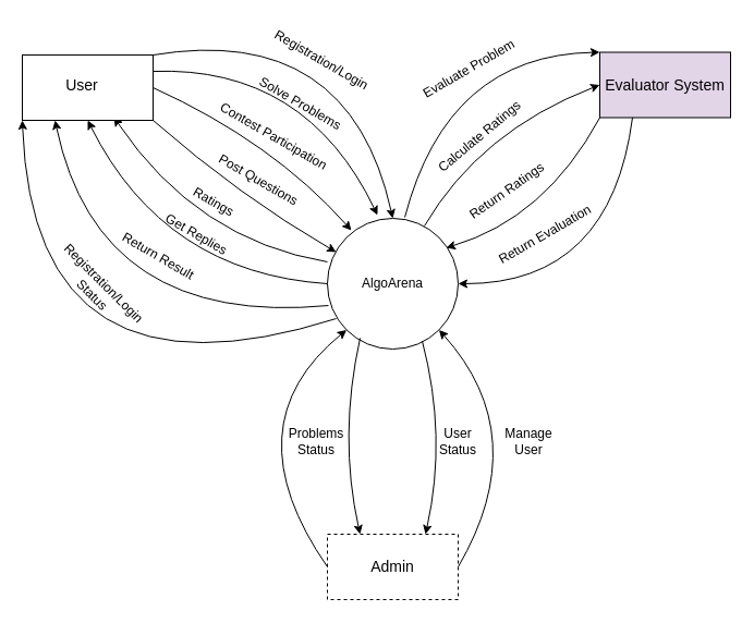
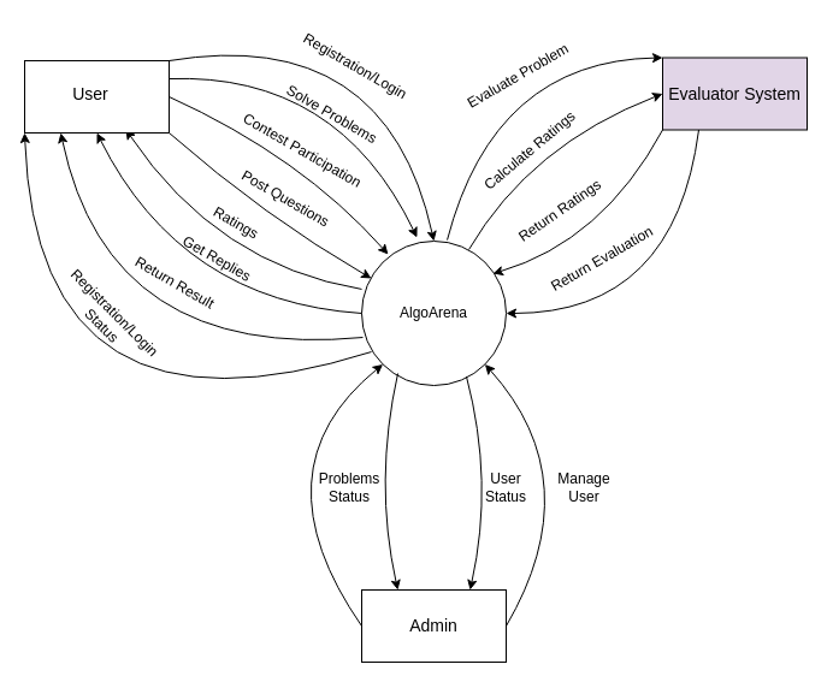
  <mxCell id="0" />
  <mxCell id="1" parent="0" />
  <mxCell id="2" value="" style="ellipse;whiteSpace=wrap;html=1;aspect=fixed;" vertex="1" parent="1"><mxGeometry x="300" y="200" width="120" height="120" as="geometry" /></mxCell>
  <mxCell id="3" value="AlgoArena" style="text;html=1;align=center;verticalAlign=middle;whiteSpace=wrap;rounded=0;" vertex="1" parent="1"><mxGeometry x="330" y="245" width="60" height="30" as="geometry" /></mxCell>
  <mxCell id="4" value="" style="endArrow=classic;html=1;rounded=0;entryX=0.5;entryY=0;entryDx=0;entryDy=0;curved=1;exitX=1;exitY=0;exitDx=0;exitDy=0;" edge="1" parent="1" source="32" target="2"><mxGeometry width="50" height="50" relative="1" as="geometry"><mxPoint x="140" y="65" as="sourcePoint" /><mxPoint x="190" y="15" as="targetPoint" /><Array as="points"><mxPoint x="320" y="20" /></Array></mxGeometry></mxCell>
  <mxCell id="5" value="Registration/Login" style="text;html=1;align=center;verticalAlign=middle;whiteSpace=wrap;rounded=0;rotation=30;" vertex="1" parent="1"><mxGeometry x="265" y="40" width="60" height="30" as="geometry" /></mxCell>
  <mxCell id="6" value="" style="endArrow=classic;html=1;rounded=0;exitX=0.067;exitY=0.767;exitDx=0;exitDy=0;exitPerimeter=0;curved=1;entryX=0;entryY=1;entryDx=0;entryDy=0;" edge="1" parent="1" source="2" target="32"><mxGeometry width="50" height="50" relative="1" as="geometry"><mxPoint x="10" y="150" as="sourcePoint" /><mxPoint x="60" y="80" as="targetPoint" /><Array as="points"><mxPoint x="30" y="380" /></Array></mxGeometry></mxCell>
  <mxCell id="7" value="Registration/Login Status" style="text;html=1;align=center;verticalAlign=middle;whiteSpace=wrap;rounded=0;rotation=45;" vertex="1" parent="1"><mxGeometry x="60" y="250" width="60" height="30" as="geometry" /></mxCell>
  <mxCell id="8" value="" style="endArrow=classic;html=1;rounded=0;entryX=0.383;entryY=-0.025;entryDx=0;entryDy=0;entryPerimeter=0;curved=1;exitX=1;exitY=0.25;exitDx=0;exitDy=0;" edge="1" parent="1" source="32" target="2"><mxGeometry width="50" height="50" relative="1" as="geometry"><mxPoint x="140" y="85" as="sourcePoint" /><mxPoint x="190" y="35" as="targetPoint" /><Array as="points"><mxPoint x="280" y="60" /></Array></mxGeometry></mxCell>
  <mxCell id="9" value="Solve Problems" style="text;html=1;align=center;verticalAlign=middle;whiteSpace=wrap;rounded=0;rotation=30;" vertex="1" parent="1"><mxGeometry x="226.34" y="80" width="98.66" height="30" as="geometry" /></mxCell>
  <mxCell id="10" value="" style="endArrow=classic;html=1;rounded=0;exitX=0.008;exitY=0.667;exitDx=0;exitDy=0;exitPerimeter=0;curved=1;entryX=0.25;entryY=1;entryDx=0;entryDy=0;" edge="1" parent="1" source="2" target="32"><mxGeometry width="50" height="50" relative="1" as="geometry"><mxPoint x="40" y="170" as="sourcePoint" /><mxPoint x="90" y="120" as="targetPoint" /><Array as="points"><mxPoint x="90" y="300" /></Array></mxGeometry></mxCell>
  <mxCell id="11" value="Return Result" style="text;html=1;align=center;verticalAlign=middle;whiteSpace=wrap;rounded=0;rotation=30;" vertex="1" parent="1"><mxGeometry x="100" y="220" width="90" height="30" as="geometry" /></mxCell>
  <mxCell id="12" value="" style="endArrow=classic;html=1;rounded=0;entryX=0;entryY=0;entryDx=0;entryDy=0;curved=1;exitX=0.592;exitY=-0.008;exitDx=0;exitDy=0;exitPerimeter=0;" edge="1" parent="1" source="2" target="34"><mxGeometry width="50" height="50" relative="1" as="geometry"><mxPoint x="380" y="200" as="sourcePoint" /><mxPoint x="540" y="80" as="targetPoint" /><Array as="points"><mxPoint x="410" y="50" /></Array></mxGeometry></mxCell>
  <mxCell id="13" value="" style="endArrow=classic;html=1;rounded=0;entryX=1;entryY=0.5;entryDx=0;entryDy=0;curved=1;exitX=0.25;exitY=1;exitDx=0;exitDy=0;" edge="1" parent="1" source="34" target="2"><mxGeometry width="50" height="50" relative="1" as="geometry"><mxPoint x="570" y="120" as="sourcePoint" /><mxPoint x="620" y="70" as="targetPoint" /><Array as="points"><mxPoint x="560" y="260" /></Array></mxGeometry></mxCell>
  <mxCell id="14" value="Evaluate Problem" style="text;html=1;align=center;verticalAlign=middle;whiteSpace=wrap;rounded=0;rotation=-30;" vertex="1" parent="1"><mxGeometry x="380" y="47.5" width="100" height="30" as="geometry" /></mxCell>
  <mxCell id="15" value="Return Evaluation" style="text;html=1;align=center;verticalAlign=middle;whiteSpace=wrap;rounded=0;rotation=-30;" vertex="1" parent="1"><mxGeometry x="450" y="200" width="100" height="30" as="geometry" /></mxCell>
  <mxCell id="16" value="" style="endArrow=classic;html=1;rounded=0;entryX=0.183;entryY=0.092;entryDx=0;entryDy=0;entryPerimeter=0;curved=1;exitX=1;exitY=0.5;exitDx=0;exitDy=0;" edge="1" parent="1" source="32" target="2"><mxGeometry width="50" height="50" relative="1" as="geometry"><mxPoint x="136" y="97.04" as="sourcePoint" /><mxPoint x="316.04" y="206.96" as="targetPoint" /><Array as="points"><mxPoint x="250" y="130" /></Array></mxGeometry></mxCell>
  <mxCell id="17" value="Contest Participation" style="text;html=1;align=center;verticalAlign=middle;whiteSpace=wrap;rounded=0;rotation=30;" vertex="1" parent="1"><mxGeometry x="191.87" y="110" width="117.99" height="30" as="geometry" /></mxCell>
  <mxCell id="18" value="" style="endArrow=classic;html=1;rounded=0;entryX=0.067;entryY=0.258;entryDx=0;entryDy=0;entryPerimeter=0;curved=1;exitX=1;exitY=1;exitDx=0;exitDy=0;" edge="1" parent="1" source="32" target="2"><mxGeometry width="50" height="50" relative="1" as="geometry"><mxPoint x="130" y="110" as="sourcePoint" /><mxPoint x="180" y="60" as="targetPoint" /><Array as="points"><mxPoint x="220" y="180" /></Array></mxGeometry></mxCell>
  <mxCell id="19" value="Post Questions" style="text;html=1;align=center;verticalAlign=middle;whiteSpace=wrap;rounded=0;rotation=30;" vertex="1" parent="1"><mxGeometry x="191.87" y="150" width="90" height="30" as="geometry" /></mxCell>
  <mxCell id="20" value="" style="endArrow=classic;html=1;rounded=0;exitX=0;exitY=0.5;exitDx=0;exitDy=0;curved=1;entryX=0.5;entryY=1;entryDx=0;entryDy=0;" edge="1" parent="1" source="2" target="32"><mxGeometry width="50" height="50" relative="1" as="geometry"><mxPoint x="290" y="260" as="sourcePoint" /><mxPoint x="100" y="120" as="targetPoint" /><Array as="points"><mxPoint x="150" y="250" /></Array></mxGeometry></mxCell>
  <mxCell id="21" value="Get Replies" style="text;html=1;align=center;verticalAlign=middle;whiteSpace=wrap;rounded=0;rotation=30;" vertex="1" parent="1"><mxGeometry x="140" y="200" width="80" height="30" as="geometry" /></mxCell>
  <mxCell id="22" value="" style="endArrow=classic;html=1;rounded=0;exitX=0;exitY=0.333;exitDx=0;exitDy=0;exitPerimeter=0;entryX=0.7;entryY=0.95;entryDx=0;entryDy=0;entryPerimeter=0;curved=1;" edge="1" parent="1" source="2" target="32"><mxGeometry width="50" height="50" relative="1" as="geometry"><mxPoint x="75" y="160" as="sourcePoint" /><mxPoint x="118" y="116" as="targetPoint" /><Array as="points"><mxPoint x="180" y="220" /></Array></mxGeometry></mxCell>
  <mxCell id="23" value="Ratings" style="text;html=1;align=center;verticalAlign=middle;whiteSpace=wrap;rounded=0;rotation=30;" vertex="1" parent="1"><mxGeometry x="165.61" y="170" width="60" height="30" as="geometry" /></mxCell>
  <mxCell id="24" value="" style="endArrow=classic;html=1;rounded=0;curved=1;entryX=0;entryY=0.5;entryDx=0;entryDy=0;exitX=0.742;exitY=0.058;exitDx=0;exitDy=0;exitPerimeter=0;" edge="1" parent="1" source="2" target="34"><mxGeometry width="50" height="50" relative="1" as="geometry"><mxPoint x="390" y="210" as="sourcePoint" /><mxPoint x="560" y="70" as="targetPoint" /><Array as="points"><mxPoint x="440" y="120" /></Array></mxGeometry></mxCell>
  <mxCell id="25" value="Calculate Ratings" style="text;html=1;align=center;verticalAlign=middle;whiteSpace=wrap;rounded=0;rotation=-40;" vertex="1" parent="1"><mxGeometry x="390" y="110" width="100" height="30" as="geometry" /></mxCell>
  <mxCell id="26" value="" style="endArrow=classic;html=1;rounded=0;entryX=0.908;entryY=0.225;entryDx=0;entryDy=0;entryPerimeter=0;curved=1;exitX=0;exitY=1;exitDx=0;exitDy=0;" edge="1" parent="1" source="34" target="2"><mxGeometry width="50" height="50" relative="1" as="geometry"><mxPoint x="550" y="110" as="sourcePoint" /><mxPoint x="480" y="160" as="targetPoint" /><Array as="points"><mxPoint x="500" y="200" /></Array></mxGeometry></mxCell>
  <mxCell id="27" value="Return Ratings" style="text;html=1;align=center;verticalAlign=middle;whiteSpace=wrap;rounded=0;rotation=-35;" vertex="1" parent="1"><mxGeometry x="420" y="160" width="90" height="30" as="geometry" /></mxCell>
  <mxCell id="28" value="Manage User" style="text;html=1;align=center;verticalAlign=middle;whiteSpace=wrap;rounded=0;" vertex="1" parent="1"><mxGeometry x="450" y="390" width="70" height="30" as="geometry" /></mxCell>
  <mxCell id="29" value="" style="endArrow=classic;html=1;rounded=0;exitX=0.725;exitY=0.938;exitDx=0;exitDy=0;exitPerimeter=0;entryX=0.75;entryY=0;entryDx=0;entryDy=0;curved=1;" edge="1" parent="1" source="2" target="35"><mxGeometry width="50" height="50" relative="1" as="geometry"><mxPoint x="380" y="350" as="sourcePoint" /><mxPoint x="393.284" y="481.716" as="targetPoint" /><Array as="points"><mxPoint x="410" y="400" /></Array></mxGeometry></mxCell>
  <mxCell id="30" value="Problems Status" style="text;html=1;align=center;verticalAlign=middle;whiteSpace=wrap;rounded=0;" vertex="1" parent="1"><mxGeometry x="260" y="390" width="60" height="30" as="geometry" /></mxCell>
  <mxCell id="31" value="User Status" style="text;html=1;align=center;verticalAlign=middle;whiteSpace=wrap;rounded=0;" vertex="1" parent="1"><mxGeometry x="390" y="390" width="60" height="30" as="geometry" /></mxCell>
  <mxCell id="32" value="" style="rounded=0;whiteSpace=wrap;html=1;" vertex="1" parent="1"><mxGeometry x="20" y="50" width="120" height="60" as="geometry" /></mxCell>
  <mxCell id="33" value="&lt;font style=&quot;font-size: 14px;&quot;&gt;User&lt;/font&gt;" style="text;html=1;align=center;verticalAlign=middle;whiteSpace=wrap;rounded=0;" vertex="1" parent="1"><mxGeometry x="40" y="60" width="70" height="35" as="geometry" /></mxCell>
  <mxCell id="34" value="&lt;font style=&quot;font-size: 14px;&quot;&gt;Evaluator System&lt;/font&gt;" style="rounded=0;whiteSpace=wrap;html=1;fillColor=#e1d5e7;" vertex="1" parent="1"><mxGeometry x="550" y="47.5" width="120" height="60" as="geometry" /></mxCell>
- <mxCell id="35" value="&lt;font style=&quot;font-size: 14px;&quot;&gt;Admin&lt;/font&gt;" style="rounded=0;whiteSpace=wrap;html=1;dashed=1;" vertex="1" parent="1"><mxGeometry x="300" y="490" width="120" height="60" as="geometry" /></mxCell>
+ <mxCell id="35" value="&lt;font style=&quot;font-size: 14px;&quot;&gt;Admin&lt;/font&gt;" style="rounded=0;whiteSpace=wrap;html=1;" vertex="1" parent="1"><mxGeometry x="300" y="490" width="120" height="60" as="geometry" /></mxCell>
  <mxCell id="36" value="" style="endArrow=classic;html=1;rounded=0;entryX=0.25;entryY=0;entryDx=0;entryDy=0;curved=1;" edge="1" parent="1" target="35"><mxGeometry width="50" height="50" relative="1" as="geometry"><mxPoint x="330" y="310" as="sourcePoint" /><mxPoint x="359.86" y="350" as="targetPoint" /><Array as="points"><mxPoint x="310" y="400" /></Array></mxGeometry></mxCell>
  <mxCell id="37" value="" style="endArrow=classic;html=1;rounded=0;exitX=0;exitY=0.5;exitDx=0;exitDy=0;curved=1;entryX=0;entryY=1;entryDx=0;entryDy=0;" edge="1" parent="1" source="35" target="2"><mxGeometry width="50" height="50" relative="1" as="geometry"><mxPoint x="400" y="350" as="sourcePoint" /><mxPoint x="300" y="370" as="targetPoint" /><Array as="points"><mxPoint x="210" y="390" /></Array></mxGeometry></mxCell>
  <mxCell id="38" value="" style="endArrow=classic;html=1;rounded=0;exitX=1;exitY=0.5;exitDx=0;exitDy=0;curved=1;entryX=1;entryY=1;entryDx=0;entryDy=0;" edge="1" parent="1" source="35" target="2"><mxGeometry width="50" height="50" relative="1" as="geometry"><mxPoint x="400" y="350" as="sourcePoint" /><mxPoint x="450" y="310" as="targetPoint" /><Array as="points"><mxPoint x="490" y="400" /></Array></mxGeometry></mxCell>
